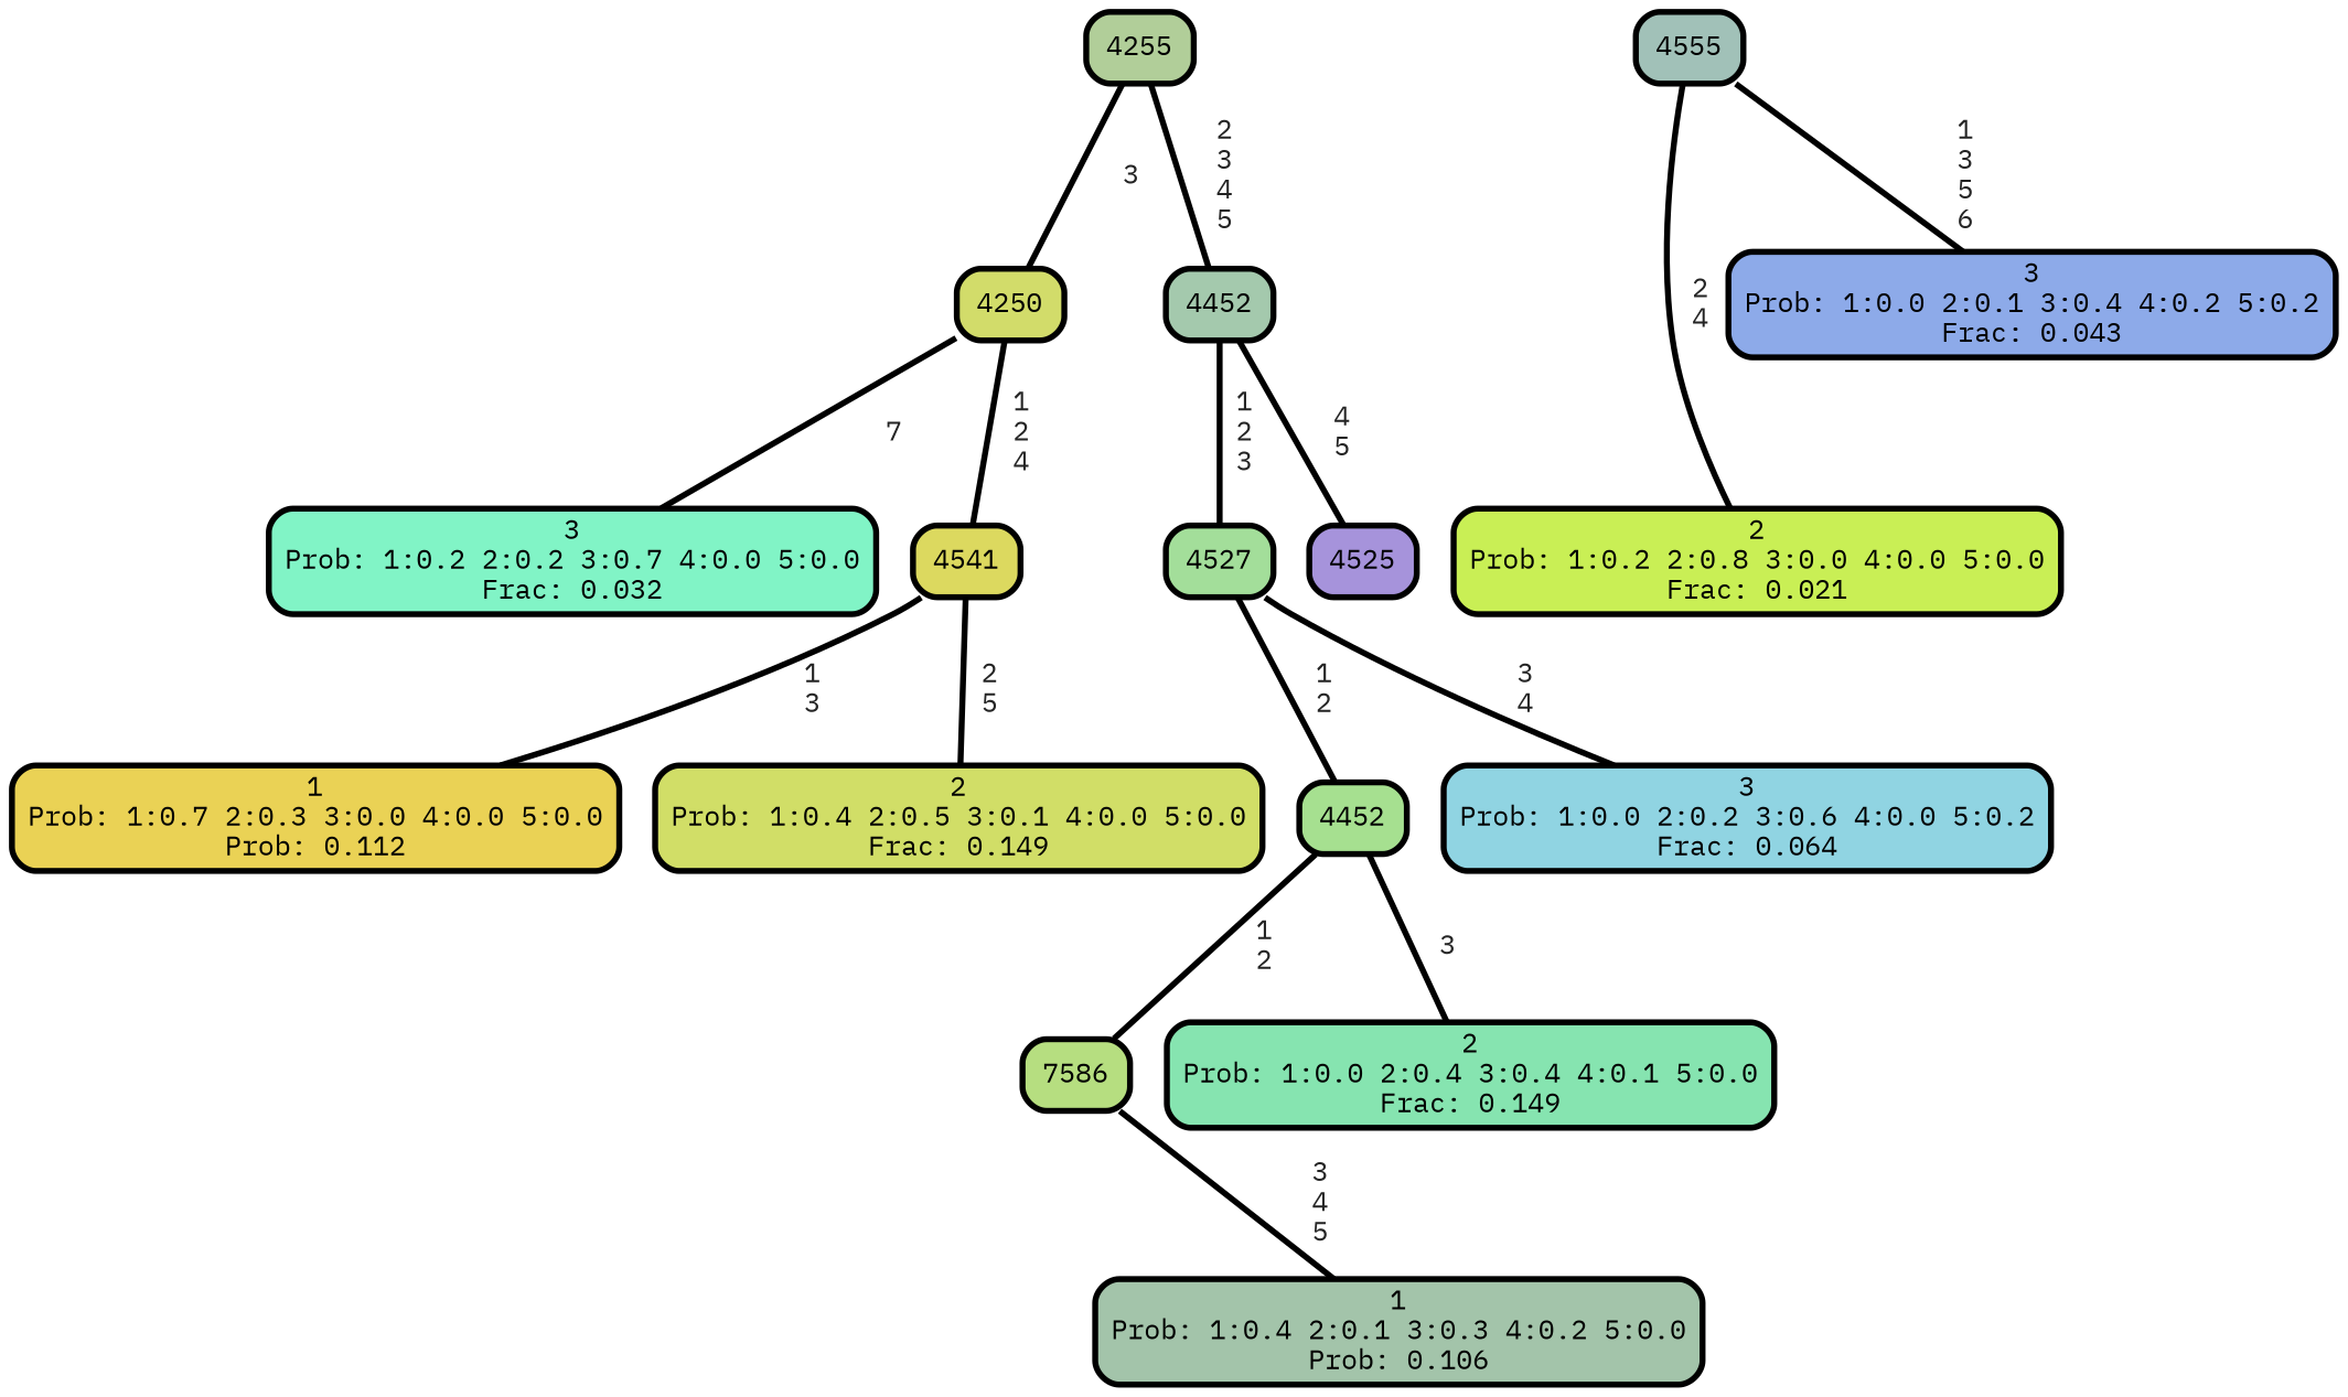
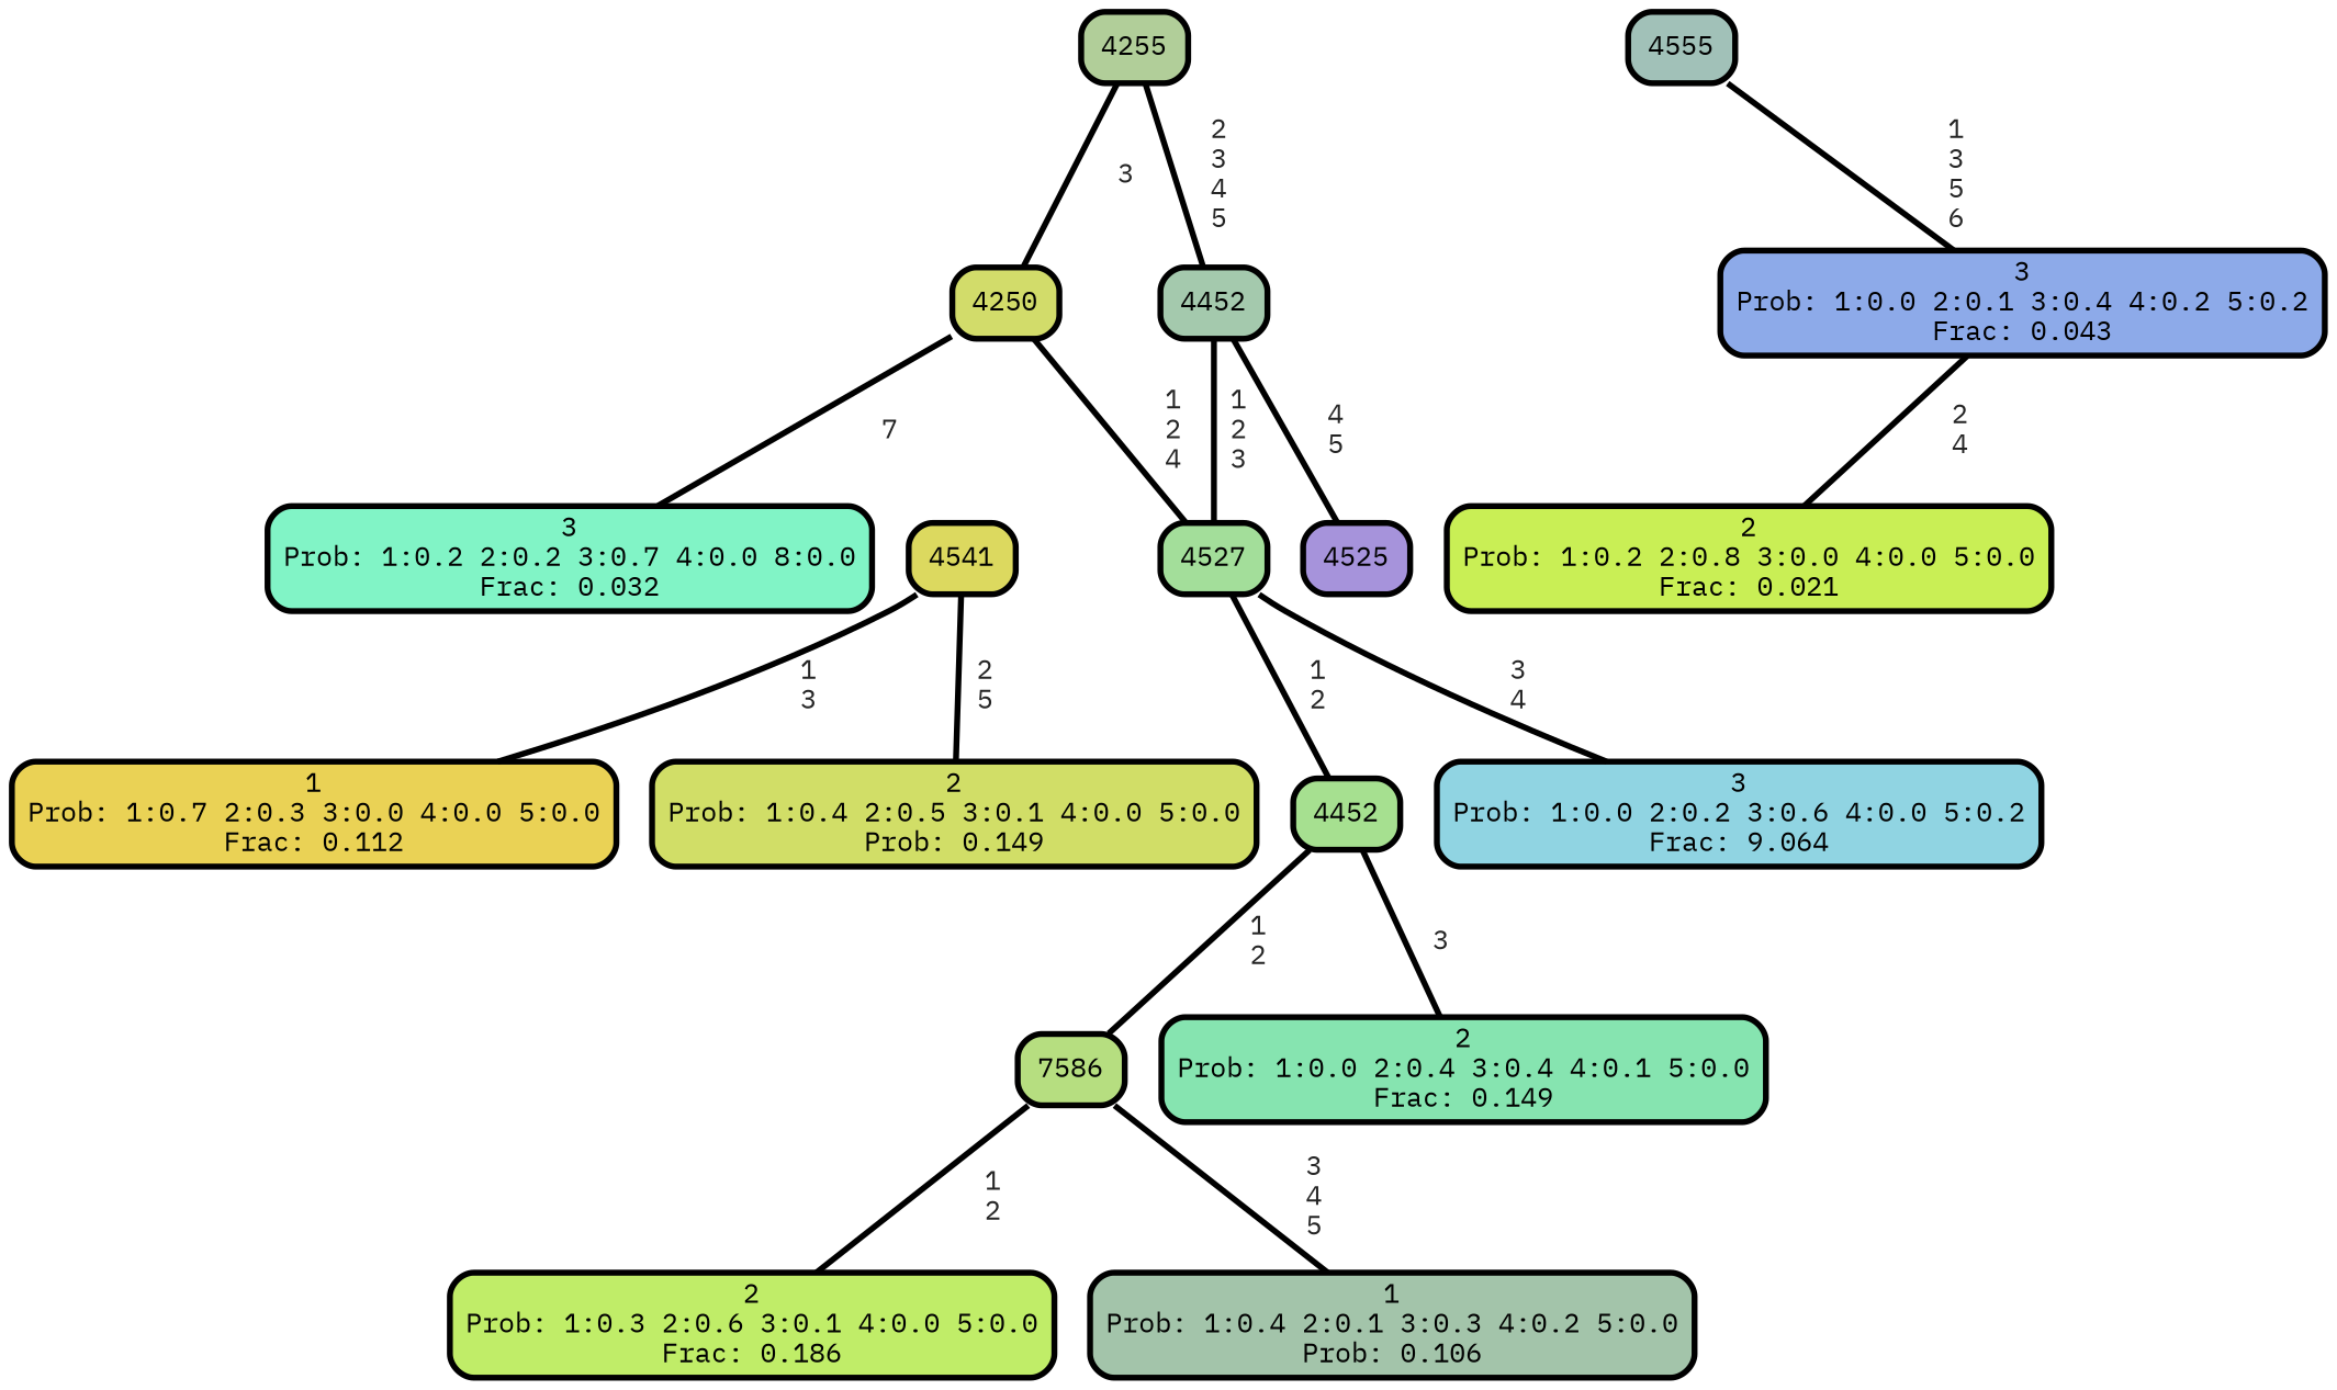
  graph {
    fontname="IBM Plex Mono"
    ranksep="0 equally"
    splines=straight
    node [color=black fontcolor=black fontname="IBM Plex Mono" penwidth=3 shape=box style="filled, rounded"]
    edge [color=black fontcolor=grey14 fontname="IBM Plex Mono" fontweight=bold penwidth=3]
-   n1 [fillcolor="#81f4c6" label="3\nProb: 1:0.2 2:0.2 3:0.7 4:0.0 5:0.0\nFrac: 0.032"]
+   n1 [fillcolor="#81f4c6" label="3\nProb: 1:0.2 2:0.2 3:0.7 4:0.0 8:0.0\nFrac: 0.032"]
    n2 [fillcolor="#d2dc6a" label=4250]
    n3 [fillcolor="#dcd95f" label=4541]
-   n4 [fillcolor="#ead255" label="1\nProb: 1:0.7 2:0.3 3:0.0 4:0.0 5:0.0\nProb: 0.112"]
-   n5 [fillcolor="#d1de67" label="2\nProb: 1:0.4 2:0.5 3:0.1 4:0.0 5:0.0\nFrac: 0.149"]
+   n4 [fillcolor="#ead255" label="1\nProb: 1:0.7 2:0.3 3:0.0 4:0.0 5:0.0\nFrac: 0.112"]
+   n5 [fillcolor="#d1de67" label="2\nProb: 1:0.4 2:0.5 3:0.1 4:0.0 5:0.0\nProb: 0.149"]
    n6 [fillcolor="#b1ce99" label=4255]
    n7 [fillcolor="#a4c9ad" label=4452]
    n8 [fillcolor="#a3de9a" label=4527]
    n9 [fillcolor="#a693db" label=4525]
+   n10 [fillcolor="#c0ed68" label="2\nProb: 1:0.3 2:0.6 3:0.1 4:0.0 5:0.0\nFrac: 0.186"]
    n11 [fillcolor="#b6de80" label=7586]
    n12 [fillcolor="#a3c4aa" label="1\nProb: 1:0.4 2:0.1 3:0.3 4:0.2 5:0.0\nProb: 0.106"]
    n13 [fillcolor="#a6e090" label=4452]
    n14 [fillcolor="#86e4b0" label="2\nProb: 1:0.0 2:0.4 3:0.4 4:0.1 5:0.0\nFrac: 0.149"]
-   n15 [fillcolor="#90d4e2" label="3\nProb: 1:0.0 2:0.2 3:0.6 4:0.0 5:0.2\nFrac: 0.064"]
+   n15 [fillcolor="#90d4e2" label="3\nProb: 1:0.0 2:0.2 3:0.6 4:0.0 5:0.2\nFrac: 9.064"]
    n16 [fillcolor="#a1c1b8" label=4555]
    n17 [fillcolor="#c9ef55" label="2\nProb: 1:0.2 2:0.8 3:0.0 4:0.0 5:0.0\nFrac: 0.021"]
    n18 [fillcolor="#8daae9" label="3\nProb: 1:0.0 2:0.1 3:0.4 4:0.2 5:0.2\nFrac: 0.043"]
    subgraph sub_1 {
      rank=same
    }
    n2 -- n1 [label=" 7"]
-   n2 -- n3 [label=" 1\n 2\n 4"]
+   n2 -- n8 [label=" 1\n 2\n 4"]
    n3 -- n4 [label=" 1\n 3"]
    n3 -- n5 [label=" 2\n 5"]
    n6 -- n2 [label=" 3"]
    n6 -- n7 [label=" 2\n 3\n 4\n 5"]
    n7 -- n8 [label=" 1\n 2\n 3"]
    n7 -- n9 [label=" 4\n 5"]
    n8 -- n13 [label=" 1\n 2"]
    n8 -- n15 [label=" 3\n 4"]
+   n11 -- n10 [label=" 1\n 2"]
    n11 -- n12 [label=" 3\n 4\n 5"]
    n13 -- n11 [label=" 1\n 2"]
    n13 -- n14 [label=" 3"]
-   n16 -- n17 [label=" 2\n 4"]
+   n18 -- n17 [label=" 2\n 4"]
    n16 -- n18 [label=" 1\n 3\n 5\n 6"]
  }
